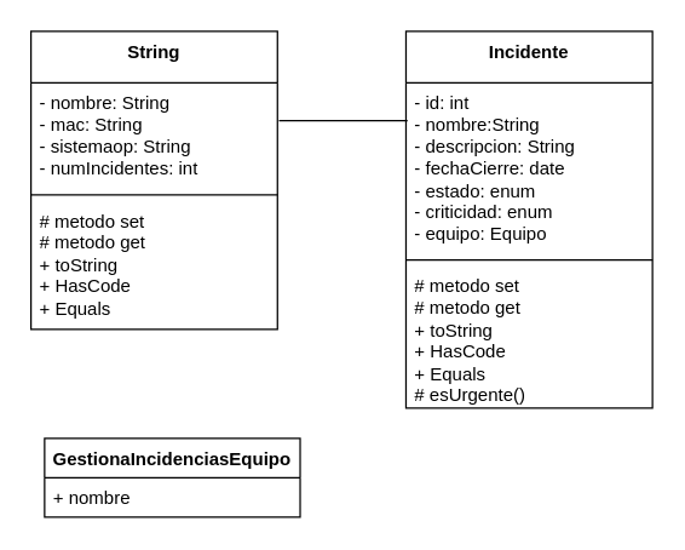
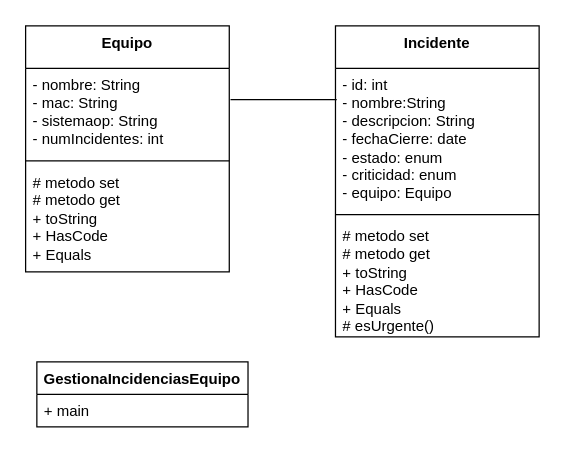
  <mxCell id="0" />
  <mxCell id="1" parent="0" />
- <mxCell id="2" value="String" style="swimlane;fontStyle=1;align=center;verticalAlign=top;childLayout=stackLayout;horizontal=1;startSize=34;horizontalStack=0;resizeParent=1;resizeParentMax=0;resizeLast=0;collapsible=1;marginBottom=0;whiteSpace=wrap;html=1;autosize=1;" vertex="1" parent="1"><mxGeometry x="20" y="20" width="163" height="197" as="geometry" /></mxCell>
+ <mxCell id="2" value="Equipo" style="swimlane;fontStyle=1;align=center;verticalAlign=top;childLayout=stackLayout;horizontal=1;startSize=34;horizontalStack=0;resizeParent=1;resizeParentMax=0;resizeLast=0;collapsible=1;marginBottom=0;whiteSpace=wrap;html=1;autosize=1;" vertex="1" parent="1"><mxGeometry x="20" y="20" width="163" height="197" as="geometry" /></mxCell>
  <mxCell id="3" value="- nombre: String&lt;div&gt;- mac: String&lt;/div&gt;&lt;div&gt;- sistemaop: String&lt;/div&gt;&lt;div&gt;- numIncidentes: int&lt;/div&gt;" style="text;strokeColor=none;fillColor=none;align=left;verticalAlign=top;spacingLeft=4;spacingRight=4;overflow=hidden;rotatable=0;points=[[0,0.5],[1,0.5]];portConstraint=eastwest;whiteSpace=wrap;html=1;autosize=1;" vertex="1" parent="2"><mxGeometry y="34" width="163" height="70" as="geometry" /></mxCell>
  <mxCell id="4" value="" style="line;strokeWidth=1;fillColor=none;align=left;verticalAlign=middle;spacingTop=-1;spacingLeft=3;spacingRight=3;rotatable=0;labelPosition=right;points=[];portConstraint=eastwest;strokeColor=inherit;autosize=1;" vertex="1" parent="2"><mxGeometry y="104" width="163" height="8" as="geometry" /></mxCell>
  <mxCell id="5" value="# metodo set&lt;div&gt;# metodo get&lt;/div&gt;&lt;div&gt;+ toString&lt;/div&gt;&lt;div&gt;+ HasCode&lt;/div&gt;&lt;div&gt;+ Equals&lt;/div&gt;&lt;div&gt;&lt;br&gt;&lt;/div&gt;" style="text;strokeColor=none;fillColor=none;align=left;verticalAlign=top;spacingLeft=4;spacingRight=4;overflow=hidden;rotatable=0;points=[[0,0.5],[1,0.5]];portConstraint=eastwest;whiteSpace=wrap;html=1;autosize=1;" vertex="1" parent="2"><mxGeometry y="112" width="163" height="85" as="geometry" /></mxCell>
  <mxCell id="6" value="Incidente" style="swimlane;fontStyle=1;align=center;verticalAlign=top;childLayout=stackLayout;horizontal=1;startSize=34;horizontalStack=0;resizeParent=1;resizeParentMax=0;resizeLast=0;collapsible=1;marginBottom=0;whiteSpace=wrap;html=1;autosize=1;" vertex="1" parent="1"><mxGeometry x="268" y="20" width="163" height="249" as="geometry" /></mxCell>
  <mxCell id="7" value="- id: int&lt;div&gt;- nombre:String&lt;/div&gt;&lt;div&gt;- descripcion: String&lt;/div&gt;&lt;div&gt;- fechaCierre: date&lt;/div&gt;&lt;div&gt;- estado: enum&lt;/div&gt;&lt;div&gt;- criticidad: enum&lt;/div&gt;&lt;div&gt;- equipo: Equipo&lt;/div&gt;" style="text;strokeColor=none;fillColor=none;align=left;verticalAlign=top;spacingLeft=4;spacingRight=4;overflow=hidden;rotatable=0;points=[[0,0.5],[1,0.5]];portConstraint=eastwest;whiteSpace=wrap;html=1;autosize=1;" vertex="1" parent="6"><mxGeometry y="34" width="163" height="113" as="geometry" /></mxCell>
  <mxCell id="8" value="" style="line;strokeWidth=1;fillColor=none;align=left;verticalAlign=middle;spacingTop=-1;spacingLeft=3;spacingRight=3;rotatable=0;labelPosition=right;points=[];portConstraint=eastwest;strokeColor=inherit;autosize=1;" vertex="1" parent="6"><mxGeometry y="147" width="163" height="8" as="geometry" /></mxCell>
  <mxCell id="9" value="# metodo set&lt;div&gt;# metodo get&lt;/div&gt;&lt;div&gt;+ toString&lt;/div&gt;&lt;div&gt;+ HasCode&lt;/div&gt;&lt;div&gt;+ Equals&lt;/div&gt;&lt;div&gt;# esUrgente()&lt;/div&gt;&lt;div&gt;&lt;br&gt;&lt;/div&gt;&lt;div&gt;&lt;br&gt;&lt;/div&gt;" style="text;strokeColor=none;fillColor=none;align=left;verticalAlign=top;spacingLeft=4;spacingRight=4;overflow=hidden;rotatable=0;points=[[0,0.5],[1,0.5]];portConstraint=eastwest;whiteSpace=wrap;html=1;autosize=1;" vertex="1" parent="6"><mxGeometry y="155" width="163" height="94" as="geometry" /></mxCell>
  <mxCell id="10" value="GestionaIncidenciasEquipo" style="swimlane;fontStyle=1;align=center;verticalAlign=top;childLayout=stackLayout;horizontal=1;startSize=26;horizontalStack=0;resizeParent=1;resizeParentMax=0;resizeLast=0;collapsible=1;marginBottom=0;whiteSpace=wrap;html=1;autosize=1;" vertex="1" parent="1"><mxGeometry x="29" y="289" width="169" height="52" as="geometry" /></mxCell>
- <mxCell id="11" value="+ nombre" style="text;strokeColor=none;fillColor=none;align=left;verticalAlign=top;spacingLeft=4;spacingRight=4;overflow=hidden;rotatable=0;points=[[0,0.5],[1,0.5]];portConstraint=eastwest;whiteSpace=wrap;html=1;autosize=1;" vertex="1" parent="10"><mxGeometry y="26" width="169" height="26" as="geometry" /></mxCell>
+ <mxCell id="11" value="+ main" style="text;strokeColor=none;fillColor=none;align=left;verticalAlign=top;spacingLeft=4;spacingRight=4;overflow=hidden;rotatable=0;points=[[0,0.5],[1,0.5]];portConstraint=eastwest;whiteSpace=wrap;html=1;autosize=1;" vertex="1" parent="10"><mxGeometry y="26" width="169" height="26" as="geometry" /></mxCell>
  <mxCell id="12" value="" style="line;strokeWidth=1;fillColor=none;align=left;verticalAlign=middle;spacingTop=-1;spacingLeft=3;spacingRight=3;rotatable=0;labelPosition=right;points=[];portConstraint=eastwest;strokeColor=inherit;" vertex="1" parent="1"><mxGeometry x="184" y="75" width="85" height="8" as="geometry" /></mxCell>
